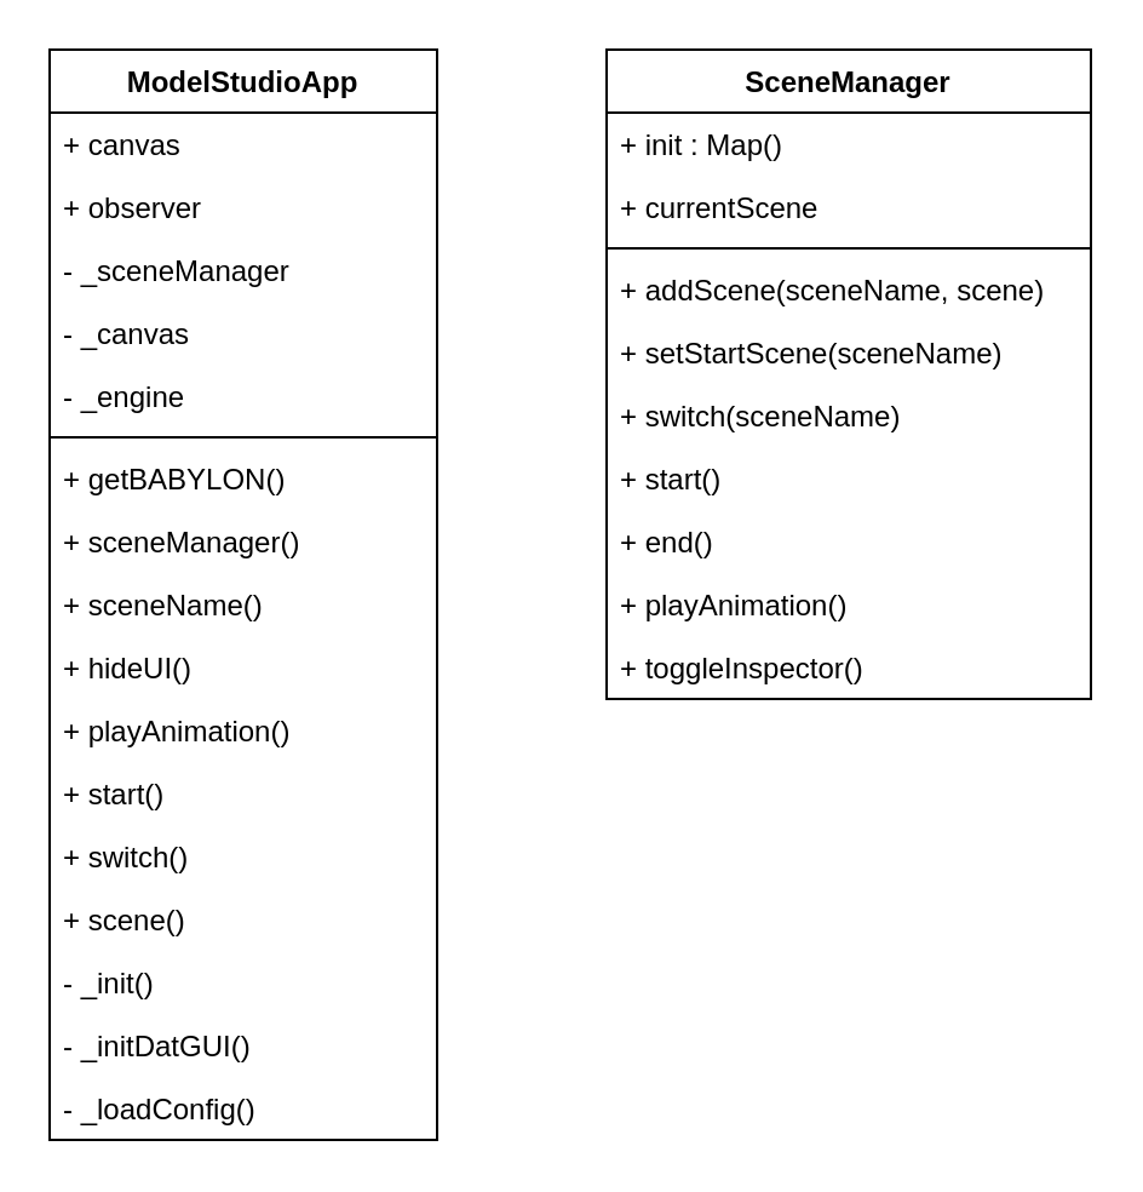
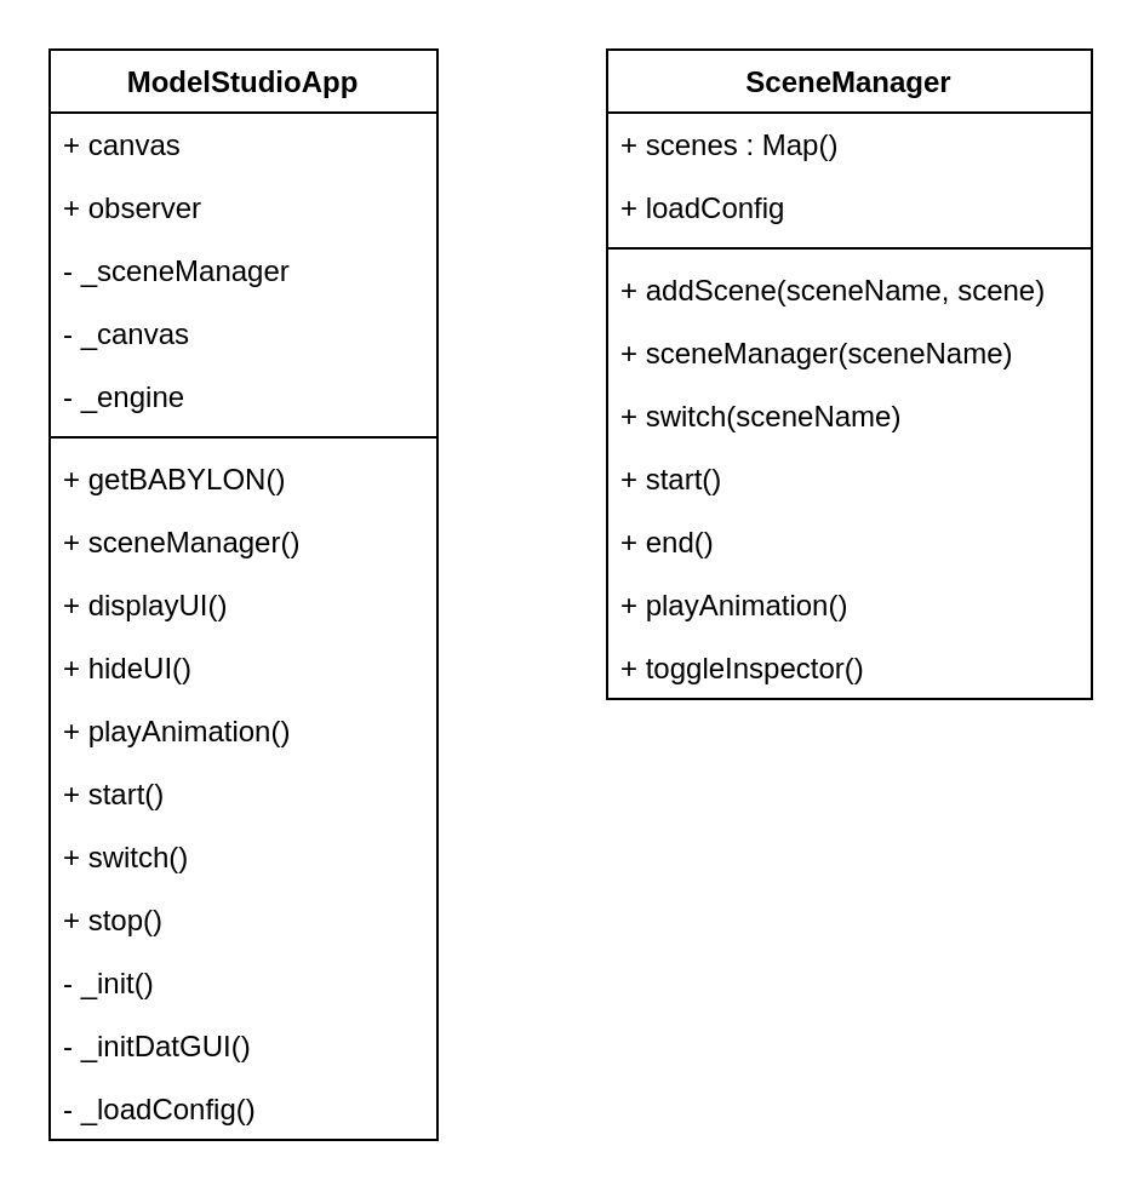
  <mxCell id="0" />
  <mxCell id="1" parent="0" />
  <mxCell id="2" value="ModelStudioApp" style="swimlane;fontStyle=1;align=center;verticalAlign=top;childLayout=stackLayout;horizontal=1;startSize=26;horizontalStack=0;resizeParent=1;resizeParentMax=0;resizeLast=0;collapsible=1;marginBottom=0;" vertex="1" parent="1"><mxGeometry x="20" y="20" width="160" height="450" as="geometry" /></mxCell>
  <mxCell id="3" value="+ canvas" style="text;strokeColor=none;fillColor=none;align=left;verticalAlign=top;spacingLeft=4;spacingRight=4;overflow=hidden;rotatable=0;points=[[0,0.5],[1,0.5]];portConstraint=eastwest;" vertex="1" parent="2"><mxGeometry y="26" width="160" height="26" as="geometry" /></mxCell>
  <mxCell id="4" value="+ observer" style="text;strokeColor=none;fillColor=none;align=left;verticalAlign=top;spacingLeft=4;spacingRight=4;overflow=hidden;rotatable=0;points=[[0,0.5],[1,0.5]];portConstraint=eastwest;" vertex="1" parent="2"><mxGeometry y="52" width="160" height="26" as="geometry" /></mxCell>
  <mxCell id="5" value="- _sceneManager" style="text;strokeColor=none;fillColor=none;align=left;verticalAlign=top;spacingLeft=4;spacingRight=4;overflow=hidden;rotatable=0;points=[[0,0.5],[1,0.5]];portConstraint=eastwest;" vertex="1" parent="2"><mxGeometry y="78" width="160" height="26" as="geometry" /></mxCell>
  <mxCell id="6" value="- _canvas" style="text;strokeColor=none;fillColor=none;align=left;verticalAlign=top;spacingLeft=4;spacingRight=4;overflow=hidden;rotatable=0;points=[[0,0.5],[1,0.5]];portConstraint=eastwest;" vertex="1" parent="2"><mxGeometry y="104" width="160" height="26" as="geometry" /></mxCell>
  <mxCell id="7" value="- _engine" style="text;strokeColor=none;fillColor=none;align=left;verticalAlign=top;spacingLeft=4;spacingRight=4;overflow=hidden;rotatable=0;points=[[0,0.5],[1,0.5]];portConstraint=eastwest;" vertex="1" parent="2"><mxGeometry y="130" width="160" height="26" as="geometry" /></mxCell>
  <mxCell id="8" value="" style="line;strokeWidth=1;fillColor=none;align=left;verticalAlign=middle;spacingTop=-1;spacingLeft=3;spacingRight=3;rotatable=0;labelPosition=right;points=[];portConstraint=eastwest;strokeColor=inherit;" vertex="1" parent="2"><mxGeometry y="156" width="160" height="8" as="geometry" /></mxCell>
  <mxCell id="9" value="+ getBABYLON()" style="text;strokeColor=none;fillColor=none;align=left;verticalAlign=top;spacingLeft=4;spacingRight=4;overflow=hidden;rotatable=0;points=[[0,0.5],[1,0.5]];portConstraint=eastwest;" vertex="1" parent="2"><mxGeometry y="164" width="160" height="26" as="geometry" /></mxCell>
  <mxCell id="10" value="+ sceneManager()" style="text;strokeColor=none;fillColor=none;align=left;verticalAlign=top;spacingLeft=4;spacingRight=4;overflow=hidden;rotatable=0;points=[[0,0.5],[1,0.5]];portConstraint=eastwest;" vertex="1" parent="2"><mxGeometry y="190" width="160" height="26" as="geometry" /></mxCell>
- <mxCell id="11" value="+ sceneName()" style="text;strokeColor=none;fillColor=none;align=left;verticalAlign=top;spacingLeft=4;spacingRight=4;overflow=hidden;rotatable=0;points=[[0,0.5],[1,0.5]];portConstraint=eastwest;" vertex="1" parent="2"><mxGeometry y="216" width="160" height="26" as="geometry" /></mxCell>
+ <mxCell id="11" value="+ displayUI()" style="text;strokeColor=none;fillColor=none;align=left;verticalAlign=top;spacingLeft=4;spacingRight=4;overflow=hidden;rotatable=0;points=[[0,0.5],[1,0.5]];portConstraint=eastwest;" vertex="1" parent="2"><mxGeometry y="216" width="160" height="26" as="geometry" /></mxCell>
  <mxCell id="12" value="+ hideUI()" style="text;strokeColor=none;fillColor=none;align=left;verticalAlign=top;spacingLeft=4;spacingRight=4;overflow=hidden;rotatable=0;points=[[0,0.5],[1,0.5]];portConstraint=eastwest;" vertex="1" parent="2"><mxGeometry y="242" width="160" height="26" as="geometry" /></mxCell>
  <mxCell id="13" value="+ playAnimation()" style="text;strokeColor=none;fillColor=none;align=left;verticalAlign=top;spacingLeft=4;spacingRight=4;overflow=hidden;rotatable=0;points=[[0,0.5],[1,0.5]];portConstraint=eastwest;" vertex="1" parent="2"><mxGeometry y="268" width="160" height="26" as="geometry" /></mxCell>
  <mxCell id="14" value="+ start()" style="text;strokeColor=none;fillColor=none;align=left;verticalAlign=top;spacingLeft=4;spacingRight=4;overflow=hidden;rotatable=0;points=[[0,0.5],[1,0.5]];portConstraint=eastwest;" vertex="1" parent="2"><mxGeometry y="294" width="160" height="26" as="geometry" /></mxCell>
  <mxCell id="15" value="+ switch()" style="text;strokeColor=none;fillColor=none;align=left;verticalAlign=top;spacingLeft=4;spacingRight=4;overflow=hidden;rotatable=0;points=[[0,0.5],[1,0.5]];portConstraint=eastwest;" vertex="1" parent="2"><mxGeometry y="320" width="160" height="26" as="geometry" /></mxCell>
- <mxCell id="16" value="+ scene()" style="text;strokeColor=none;fillColor=none;align=left;verticalAlign=top;spacingLeft=4;spacingRight=4;overflow=hidden;rotatable=0;points=[[0,0.5],[1,0.5]];portConstraint=eastwest;" vertex="1" parent="2"><mxGeometry y="346" width="160" height="26" as="geometry" /></mxCell>
+ <mxCell id="16" value="+ stop()" style="text;strokeColor=none;fillColor=none;align=left;verticalAlign=top;spacingLeft=4;spacingRight=4;overflow=hidden;rotatable=0;points=[[0,0.5],[1,0.5]];portConstraint=eastwest;" vertex="1" parent="2"><mxGeometry y="346" width="160" height="26" as="geometry" /></mxCell>
  <mxCell id="17" value="- _init()" style="text;strokeColor=none;fillColor=none;align=left;verticalAlign=top;spacingLeft=4;spacingRight=4;overflow=hidden;rotatable=0;points=[[0,0.5],[1,0.5]];portConstraint=eastwest;" vertex="1" parent="2"><mxGeometry y="372" width="160" height="26" as="geometry" /></mxCell>
  <mxCell id="18" value="- _initDatGUI()" style="text;strokeColor=none;fillColor=none;align=left;verticalAlign=top;spacingLeft=4;spacingRight=4;overflow=hidden;rotatable=0;points=[[0,0.5],[1,0.5]];portConstraint=eastwest;" vertex="1" parent="2"><mxGeometry y="398" width="160" height="26" as="geometry" /></mxCell>
  <mxCell id="19" value="- _loadConfig()" style="text;strokeColor=none;fillColor=none;align=left;verticalAlign=top;spacingLeft=4;spacingRight=4;overflow=hidden;rotatable=0;points=[[0,0.5],[1,0.5]];portConstraint=eastwest;" vertex="1" parent="2"><mxGeometry y="424" width="160" height="26" as="geometry" /></mxCell>
  <mxCell id="20" value="SceneManager" style="swimlane;fontStyle=1;align=center;verticalAlign=top;childLayout=stackLayout;horizontal=1;startSize=26;horizontalStack=0;resizeParent=1;resizeParentMax=0;resizeLast=0;collapsible=1;marginBottom=0;" vertex="1" parent="1"><mxGeometry x="250" y="20" width="200" height="268" as="geometry" /></mxCell>
- <mxCell id="21" value="+ init : Map()" style="text;strokeColor=none;fillColor=none;align=left;verticalAlign=top;spacingLeft=4;spacingRight=4;overflow=hidden;rotatable=0;points=[[0,0.5],[1,0.5]];portConstraint=eastwest;" vertex="1" parent="20"><mxGeometry y="26" width="200" height="26" as="geometry" /></mxCell>
- <mxCell id="22" value="+ currentScene" style="text;strokeColor=none;fillColor=none;align=left;verticalAlign=top;spacingLeft=4;spacingRight=4;overflow=hidden;rotatable=0;points=[[0,0.5],[1,0.5]];portConstraint=eastwest;" vertex="1" parent="20"><mxGeometry y="52" width="200" height="26" as="geometry" /></mxCell>
+ <mxCell id="21" value="+ scenes : Map()" style="text;strokeColor=none;fillColor=none;align=left;verticalAlign=top;spacingLeft=4;spacingRight=4;overflow=hidden;rotatable=0;points=[[0,0.5],[1,0.5]];portConstraint=eastwest;" vertex="1" parent="20"><mxGeometry y="26" width="200" height="26" as="geometry" /></mxCell>
+ <mxCell id="22" value="+ loadConfig" style="text;strokeColor=none;fillColor=none;align=left;verticalAlign=top;spacingLeft=4;spacingRight=4;overflow=hidden;rotatable=0;points=[[0,0.5],[1,0.5]];portConstraint=eastwest;" vertex="1" parent="20"><mxGeometry y="52" width="200" height="26" as="geometry" /></mxCell>
  <mxCell id="23" value="" style="line;strokeWidth=1;fillColor=none;align=left;verticalAlign=middle;spacingTop=-1;spacingLeft=3;spacingRight=3;rotatable=0;labelPosition=right;points=[];portConstraint=eastwest;strokeColor=inherit;" vertex="1" parent="20"><mxGeometry y="78" width="200" height="8" as="geometry" /></mxCell>
  <mxCell id="24" value="+ addScene(sceneName, scene)" style="text;strokeColor=none;fillColor=none;align=left;verticalAlign=top;spacingLeft=4;spacingRight=4;overflow=hidden;rotatable=0;points=[[0,0.5],[1,0.5]];portConstraint=eastwest;" vertex="1" parent="20"><mxGeometry y="86" width="200" height="26" as="geometry" /></mxCell>
- <mxCell id="25" value="+ setStartScene(sceneName)" style="text;strokeColor=none;fillColor=none;align=left;verticalAlign=top;spacingLeft=4;spacingRight=4;overflow=hidden;rotatable=0;points=[[0,0.5],[1,0.5]];portConstraint=eastwest;" vertex="1" parent="20"><mxGeometry y="112" width="200" height="26" as="geometry" /></mxCell>
+ <mxCell id="25" value="+ sceneManager(sceneName)" style="text;strokeColor=none;fillColor=none;align=left;verticalAlign=top;spacingLeft=4;spacingRight=4;overflow=hidden;rotatable=0;points=[[0,0.5],[1,0.5]];portConstraint=eastwest;" vertex="1" parent="20"><mxGeometry y="112" width="200" height="26" as="geometry" /></mxCell>
  <mxCell id="26" value="+ switch(sceneName)" style="text;strokeColor=none;fillColor=none;align=left;verticalAlign=top;spacingLeft=4;spacingRight=4;overflow=hidden;rotatable=0;points=[[0,0.5],[1,0.5]];portConstraint=eastwest;" vertex="1" parent="20"><mxGeometry y="138" width="200" height="26" as="geometry" /></mxCell>
  <mxCell id="27" value="+ start()" style="text;strokeColor=none;fillColor=none;align=left;verticalAlign=top;spacingLeft=4;spacingRight=4;overflow=hidden;rotatable=0;points=[[0,0.5],[1,0.5]];portConstraint=eastwest;" vertex="1" parent="20"><mxGeometry y="164" width="200" height="26" as="geometry" /></mxCell>
  <mxCell id="28" value="+ end()" style="text;strokeColor=none;fillColor=none;align=left;verticalAlign=top;spacingLeft=4;spacingRight=4;overflow=hidden;rotatable=0;points=[[0,0.5],[1,0.5]];portConstraint=eastwest;" vertex="1" parent="20"><mxGeometry y="190" width="200" height="26" as="geometry" /></mxCell>
  <mxCell id="29" value="+ playAnimation()" style="text;strokeColor=none;fillColor=none;align=left;verticalAlign=top;spacingLeft=4;spacingRight=4;overflow=hidden;rotatable=0;points=[[0,0.5],[1,0.5]];portConstraint=eastwest;" vertex="1" parent="20"><mxGeometry y="216" width="200" height="26" as="geometry" /></mxCell>
  <mxCell id="30" value="+ toggleInspector()" style="text;strokeColor=none;fillColor=none;align=left;verticalAlign=top;spacingLeft=4;spacingRight=4;overflow=hidden;rotatable=0;points=[[0,0.5],[1,0.5]];portConstraint=eastwest;" vertex="1" parent="20"><mxGeometry y="242" width="200" height="26" as="geometry" /></mxCell>
